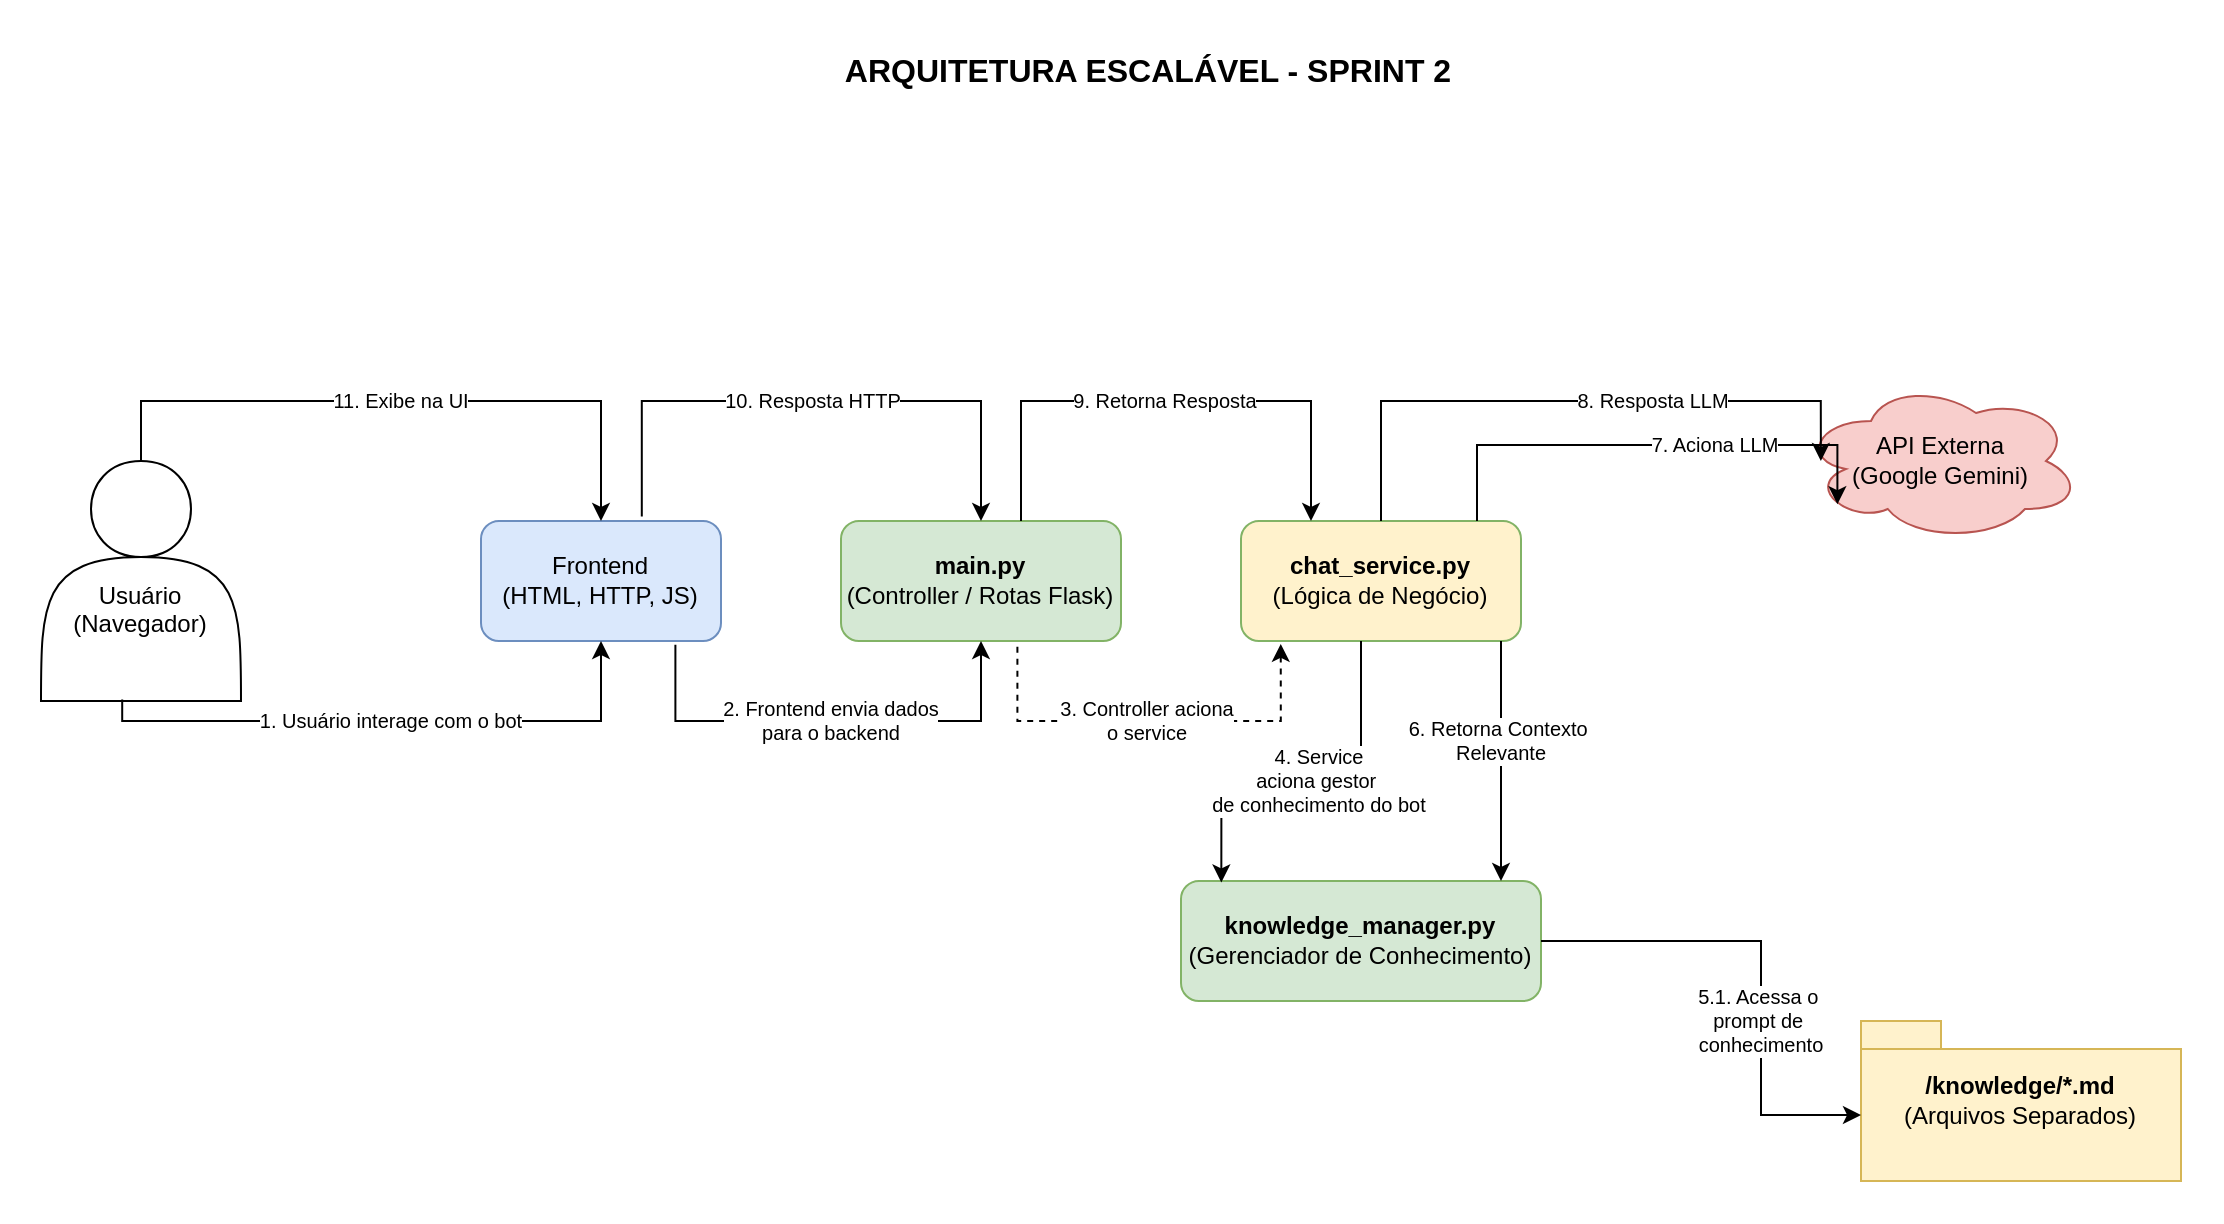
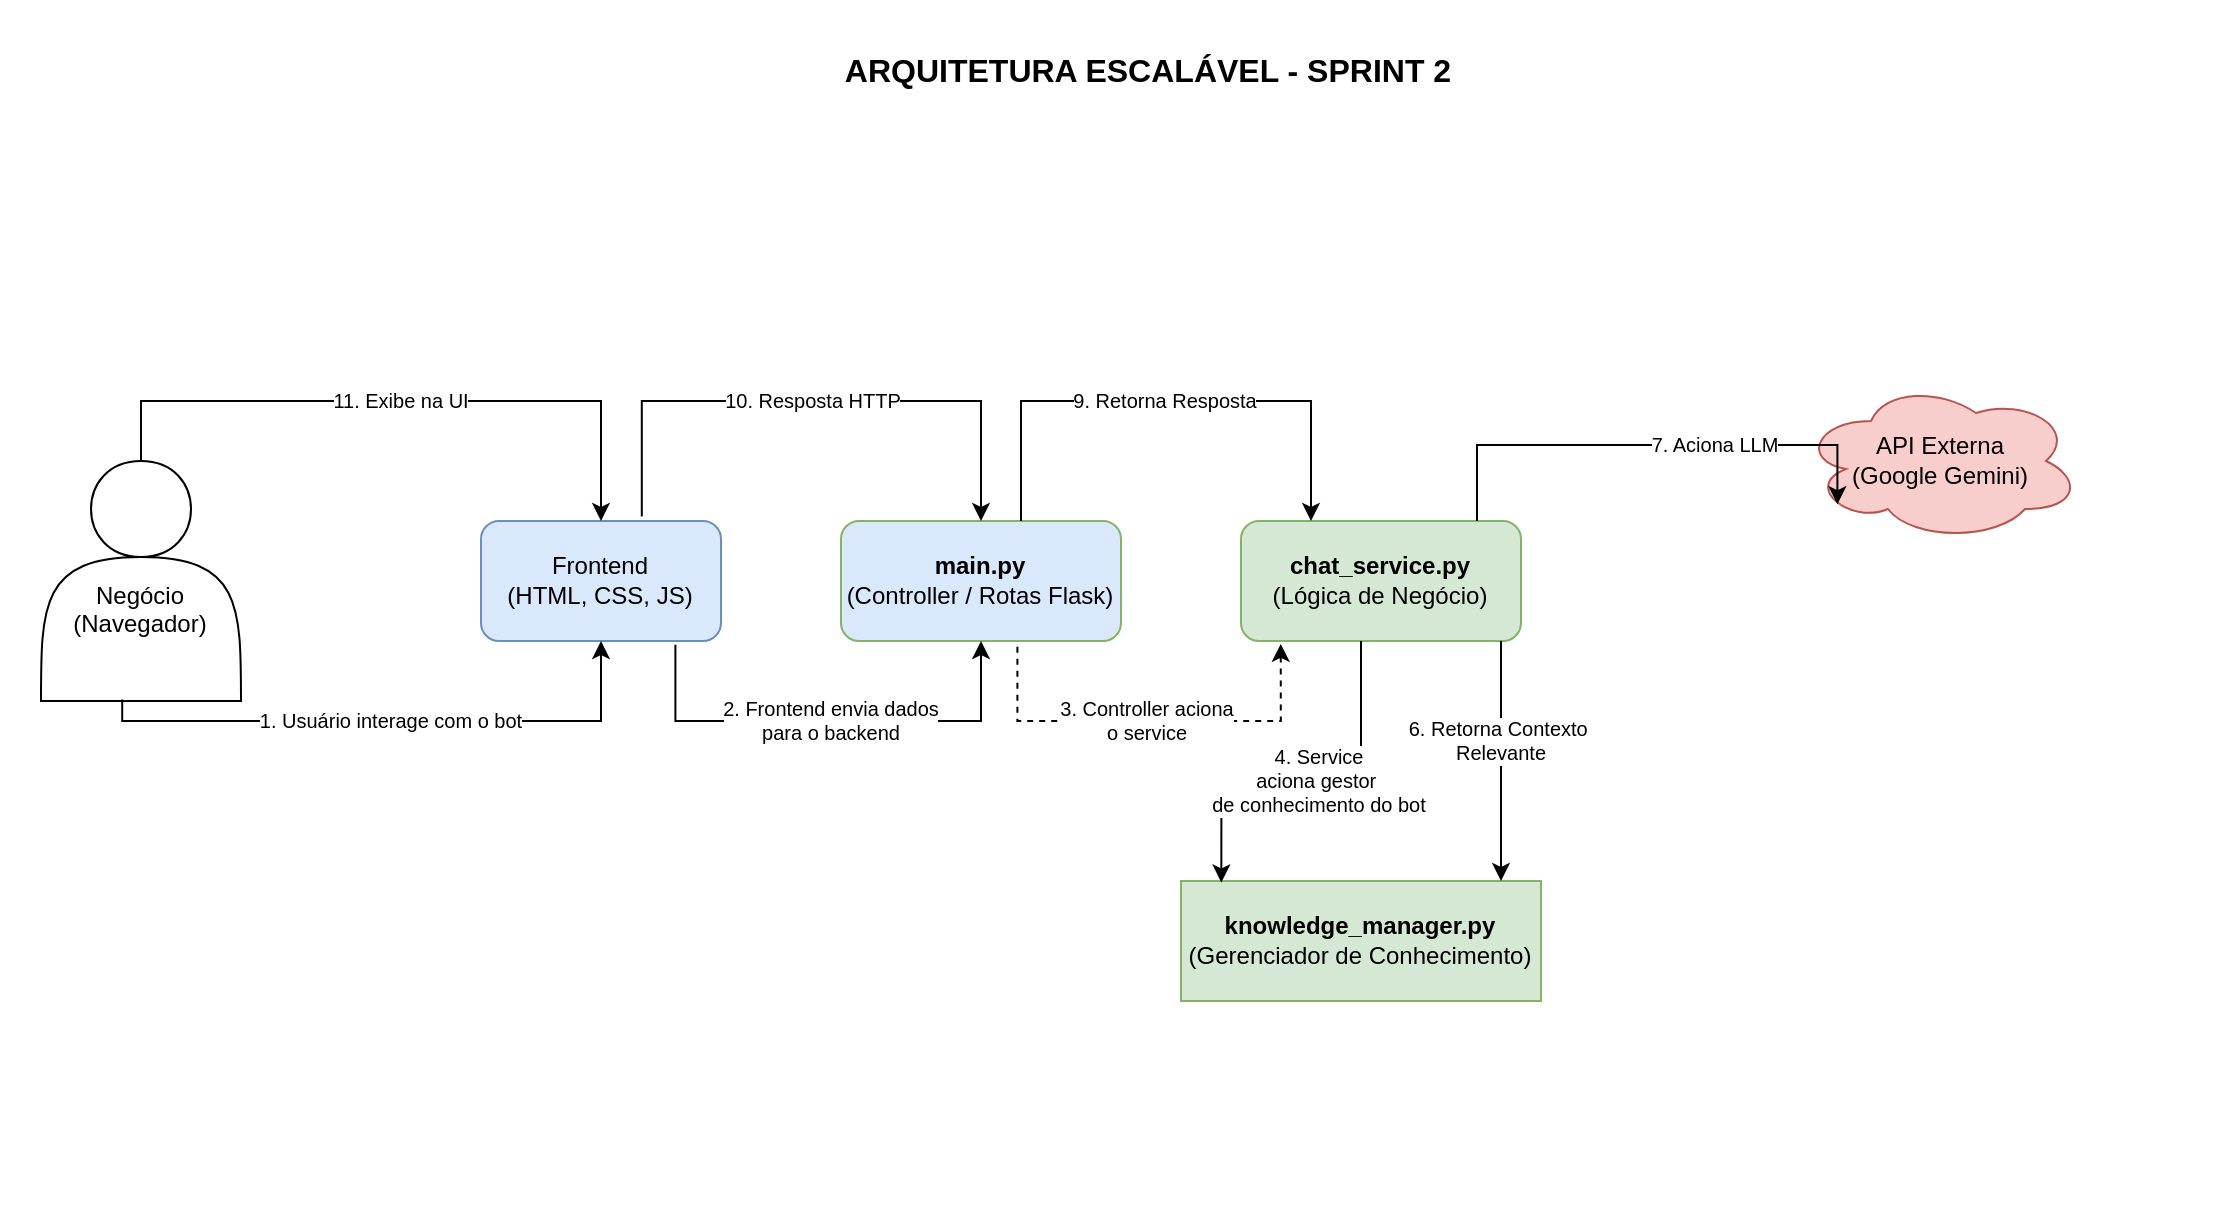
  <mxCell id="0" />
  <mxCell id="1" parent="0" />
- <mxCell id="2" value="&lt;div&gt;&lt;br&gt;&lt;/div&gt;&lt;div&gt;&lt;br&gt;&lt;/div&gt;Usuário (Navegador)" style="shape=actor;whiteSpace=wrap;html=1;fontFamily=Helvetica;fontSize=12;" parent="1" vertex="1"><mxGeometry x="20" y="230" width="100" height="120" as="geometry" /></mxCell>
- <mxCell id="3" value="Frontend&lt;br&gt;(HTML, HTTP, JS)" style="rounded=1;whiteSpace=wrap;html=1;fillColor=#dae8fc;strokeColor=#6c8ebf;fontFamily=Helvetica;fontSize=12;" parent="1" vertex="1"><mxGeometry x="240" y="260" width="120" height="60" as="geometry" /></mxCell>
- <mxCell id="4" value="&lt;b&gt;main.py&lt;/b&gt;&lt;br&gt;(Controller / Rotas Flask)" style="rounded=1;whiteSpace=wrap;html=1;fillColor=#d5e8d4;strokeColor=#82b366;fontFamily=Helvetica;fontSize=12;" parent="1" vertex="1"><mxGeometry x="420" y="260" width="140" height="60" as="geometry" /></mxCell>
- <mxCell id="5" value="&lt;b&gt;chat_service.py&lt;/b&gt;&lt;br&gt;(Lógica de Negócio)" style="rounded=1;whiteSpace=wrap;html=1;fillColor=#fff2cc;strokeColor=#82b366;fontFamily=Helvetica;fontSize=12;" parent="1" vertex="1"><mxGeometry x="620" y="260" width="140" height="60" as="geometry" /></mxCell>
+ <mxCell id="2" value="&lt;div&gt;&lt;br&gt;&lt;/div&gt;&lt;div&gt;&lt;br&gt;&lt;/div&gt;Negócio (Navegador)" style="shape=actor;whiteSpace=wrap;html=1;fontFamily=Helvetica;fontSize=12;" parent="1" vertex="1"><mxGeometry x="20" y="230" width="100" height="120" as="geometry" /></mxCell>
+ <mxCell id="3" value="Frontend&lt;br&gt;(HTML, CSS, JS)" style="rounded=1;whiteSpace=wrap;html=1;fillColor=#dae8fc;strokeColor=#6c8ebf;fontFamily=Helvetica;fontSize=12;" parent="1" vertex="1"><mxGeometry x="240" y="260" width="120" height="60" as="geometry" /></mxCell>
+ <mxCell id="4" value="&lt;b&gt;main.py&lt;/b&gt;&lt;br&gt;(Controller / Rotas Flask)" style="rounded=1;whiteSpace=wrap;html=1;fillColor=#dae8fc;strokeColor=#82b366;fontFamily=Helvetica;fontSize=12;" parent="1" vertex="1"><mxGeometry x="420" y="260" width="140" height="60" as="geometry" /></mxCell>
+ <mxCell id="5" value="&lt;b&gt;chat_service.py&lt;/b&gt;&lt;br&gt;(Lógica de Negócio)" style="rounded=1;whiteSpace=wrap;html=1;fillColor=#d5e8d4;strokeColor=#82b366;fontFamily=Helvetica;fontSize=12;" parent="1" vertex="1"><mxGeometry x="620" y="260" width="140" height="60" as="geometry" /></mxCell>
  <mxCell id="6" value="API Externa&lt;br&gt;(Google Gemini)" style="shape=cloud;whiteSpace=wrap;html=1;fillColor=#f8cecc;strokeColor=#b85450;fontFamily=Helvetica;fontSize=12;" parent="1" vertex="1"><mxGeometry x="900" y="190" width="140" height="80" as="geometry" /></mxCell>
- <mxCell id="7" value="&lt;b&gt;knowledge_manager.py&lt;/b&gt;&lt;br&gt;(Gerenciador de Conhecimento)" style="rounded=1;whiteSpace=wrap;html=1;fillColor=#d5e8d4;strokeColor=#82b366;fontFamily=Helvetica;fontSize=12;" parent="1" vertex="1"><mxGeometry x="590" y="440" width="180" height="60" as="geometry" /></mxCell>
- <mxCell id="8" value="&lt;b&gt;/knowledge/*.md&lt;/b&gt;&lt;br&gt;(Arquivos Separados)" style="shape=folder;whiteSpace=wrap;html=1;tabWidth=40;tabHeight=14;tabPosition=left;fillColor=#fff2cc;strokeColor=#d6b656;fontFamily=Helvetica;fontSize=12;" parent="1" vertex="1"><mxGeometry x="930" y="510" width="160" height="80" as="geometry" /></mxCell>
+ <mxCell id="7" value="&lt;b&gt;knowledge_manager.py&lt;/b&gt;&lt;br&gt;(Gerenciador de Conhecimento)" style="whiteSpace=wrap;html=1;fillColor=#d5e8d4;strokeColor=#82b366;fontFamily=Helvetica;fontSize=12;rounded=0;" parent="1" vertex="1"><mxGeometry x="590" y="440" width="180" height="60" as="geometry" /></mxCell>
  <mxCell id="9" value="6. Retorna Contexto&amp;nbsp;&lt;div&gt;Relevante&lt;/div&gt;" style="edgeStyle=orthogonalEdgeStyle;rounded=0;orthogonalLoop=1;jettySize=auto;html=1;startArrow=classic;startFill=1;endArrow=none;endFill=0;fontFamily=Helvetica;fontSize=10;" parent="1" source="7" edge="1"><mxGeometry x="0.167" relative="1" as="geometry"><Array as="points"><mxPoint x="750" y="320" /></Array><mxPoint x="750" y="320" as="targetPoint" /><mxPoint as="offset" /></mxGeometry></mxCell>
- <mxCell id="10" value="8. Resposta LLM" style="edgeStyle=orthogonalEdgeStyle;rounded=0;orthogonalLoop=1;jettySize=auto;html=1;startArrow=classic;startFill=1;endArrow=none;endFill=0;fontFamily=Helvetica;fontSize=10;exitX=0.071;exitY=0.5;exitDx=0;exitDy=0;exitPerimeter=0;" parent="1" source="6" target="5" edge="1"><mxGeometry x="-0.263" relative="1" as="geometry"><Array as="points"><mxPoint x="690" y="200" /></Array><mxPoint as="offset" /></mxGeometry></mxCell>
  <mxCell id="11" value="9. Retorna Resposta" style="edgeStyle=orthogonalEdgeStyle;rounded=0;orthogonalLoop=1;jettySize=auto;html=1;startArrow=classic;startFill=1;endArrow=none;endFill=0;fontFamily=Helvetica;fontSize=10;exitX=0.25;exitY=0;exitDx=0;exitDy=0;" parent="1" source="5" edge="1"><mxGeometry relative="1" as="geometry"><Array as="points"><mxPoint x="655" y="200" /><mxPoint x="510" y="200" /><mxPoint x="510" y="260" /></Array><mxPoint x="510" y="260" as="targetPoint" /></mxGeometry></mxCell>
  <mxCell id="12" value="10. Resposta HTTP" style="edgeStyle=orthogonalEdgeStyle;rounded=0;orthogonalLoop=1;jettySize=auto;html=1;startArrow=classic;startFill=1;endArrow=none;endFill=0;fontFamily=Helvetica;fontSize=10;entryX=0.67;entryY=-0.037;entryDx=0;entryDy=0;entryPerimeter=0;" parent="1" source="4" target="3" edge="1"><mxGeometry relative="1" as="geometry"><Array as="points"><mxPoint x="490" y="200" /><mxPoint x="320" y="200" /><mxPoint x="320" y="258" /></Array></mxGeometry></mxCell>
  <mxCell id="13" value="11. Exibe na UI" style="edgeStyle=orthogonalEdgeStyle;rounded=0;orthogonalLoop=1;jettySize=auto;html=1;startArrow=classic;startFill=1;endArrow=none;endFill=0;fontFamily=Helvetica;fontSize=10;" parent="1" source="3" target="2" edge="1"><mxGeometry relative="1" as="geometry"><Array as="points"><mxPoint x="180" y="200" /><mxPoint x="130" y="200" /></Array></mxGeometry></mxCell>
  <mxCell id="14" value="ARQUITETURA ESCALÁVEL - SPRINT 2" style="text;html=1;strokeColor=none;fillColor=none;align=center;verticalAlign=middle;whiteSpace=wrap;rounded=0;fontFamily=Helvetica;fontSize=16;fontStyle=1" parent="1" vertex="1"><mxGeometry x="384" y="20" width="380" height="30" as="geometry" /></mxCell>
  <mxCell id="15" value="1. Usuário interage com o bot" style="edgeStyle=orthogonalEdgeStyle;rounded=0;orthogonalLoop=1;jettySize=auto;html=1;startArrow=classic;startFill=1;endArrow=none;endFill=0;fontFamily=Helvetica;fontSize=10;entryX=0.406;entryY=0.994;entryDx=0;entryDy=0;entryPerimeter=0;exitX=0.5;exitY=1;exitDx=0;exitDy=0;" edge="1" parent="1" source="3" target="2"><mxGeometry relative="1" as="geometry"><Array as="points"><mxPoint x="300" y="360" /><mxPoint x="61" y="360" /></Array><mxPoint x="320" y="420" as="sourcePoint" /><mxPoint x="90" y="390" as="targetPoint" /></mxGeometry></mxCell>
  <mxCell id="16" value="2. Frontend envia dados&lt;div&gt;para o backend&lt;/div&gt;" style="edgeStyle=orthogonalEdgeStyle;rounded=0;orthogonalLoop=1;jettySize=auto;html=1;startArrow=classic;startFill=1;endArrow=none;endFill=0;fontFamily=Helvetica;fontSize=10;entryX=0.81;entryY=1.031;entryDx=0;entryDy=0;entryPerimeter=0;exitX=0.5;exitY=1;exitDx=0;exitDy=0;" edge="1" parent="1" source="4" target="3"><mxGeometry relative="1" as="geometry"><Array as="points"><mxPoint x="490" y="360" /><mxPoint x="337" y="360" /></Array><mxPoint x="529" y="350" as="sourcePoint" /><mxPoint x="290" y="379" as="targetPoint" /></mxGeometry></mxCell>
  <mxCell id="17" value="3. Controller aciona&lt;div&gt;o service&lt;/div&gt;" style="edgeStyle=orthogonalEdgeStyle;rounded=0;orthogonalLoop=1;jettySize=auto;html=1;startArrow=classic;startFill=1;endArrow=none;endFill=0;fontFamily=Helvetica;fontSize=10;exitX=0.142;exitY=1.024;exitDx=0;exitDy=0;exitPerimeter=0;entryX=0.63;entryY=0.997;entryDx=0;entryDy=0;entryPerimeter=0;dashed=1;" edge="1" parent="1" source="5" target="4"><mxGeometry x="-0.001" relative="1" as="geometry"><Array as="points"><mxPoint x="640" y="360" /><mxPoint x="508" y="360" /></Array><mxPoint x="641.42" y="325" as="sourcePoint" /><mxPoint x="508" y="322" as="targetPoint" /><mxPoint as="offset" /></mxGeometry></mxCell>
  <mxCell id="18" value="4. Service&lt;br&gt;&lt;div&gt;aciona gestor&amp;nbsp;&lt;/div&gt;&lt;div&gt;de conhecimento do bot&lt;/div&gt;" style="edgeStyle=orthogonalEdgeStyle;rounded=0;orthogonalLoop=1;jettySize=auto;html=1;startArrow=classic;startFill=1;endArrow=none;endFill=0;fontFamily=Helvetica;fontSize=10;exitX=0.112;exitY=0.012;exitDx=0;exitDy=0;exitPerimeter=0;" edge="1" parent="1" source="7"><mxGeometry x="0.055" relative="1" as="geometry"><Array as="points"><mxPoint x="610" y="390" /><mxPoint x="680" y="390" /></Array><mxPoint x="680" y="390" as="sourcePoint" /><mxPoint x="680" y="320" as="targetPoint" /><mxPoint as="offset" /></mxGeometry></mxCell>
- <mxCell id="19" value="5.1. Acessa o&amp;nbsp;&lt;div&gt;prompt de&amp;nbsp;&lt;/div&gt;&lt;div&gt;conhecimento&lt;/div&gt;" style="edgeStyle=orthogonalEdgeStyle;rounded=0;orthogonalLoop=1;jettySize=auto;html=1;startArrow=classic;startFill=1;endArrow=none;endFill=0;fontFamily=Helvetica;fontSize=10;exitX=0;exitY=0;exitDx=0;exitDy=47;exitPerimeter=0;entryX=1;entryY=0.5;entryDx=0;entryDy=0;" edge="1" parent="1" source="8" target="7"><mxGeometry x="-0.214" relative="1" as="geometry"><Array as="points"><mxPoint x="880" y="470" /></Array><mxPoint x="800" y="520" as="sourcePoint" /><mxPoint x="800" y="400" as="targetPoint" /><mxPoint as="offset" /></mxGeometry></mxCell>
  <mxCell id="20" value="7. Aciona LLM" style="edgeStyle=orthogonalEdgeStyle;rounded=0;orthogonalLoop=1;jettySize=auto;html=1;startArrow=classic;startFill=1;endArrow=none;endFill=0;fontFamily=Helvetica;fontSize=10;exitX=0.13;exitY=0.77;exitDx=0;exitDy=0;exitPerimeter=0;" edge="1" parent="1" source="6"><mxGeometry x="-0.263" relative="1" as="geometry"><Array as="points"><mxPoint x="738" y="222" /></Array><mxPoint x="910" y="230" as="sourcePoint" /><mxPoint x="738" y="260" as="targetPoint" /><mxPoint as="offset" /></mxGeometry></mxCell>
